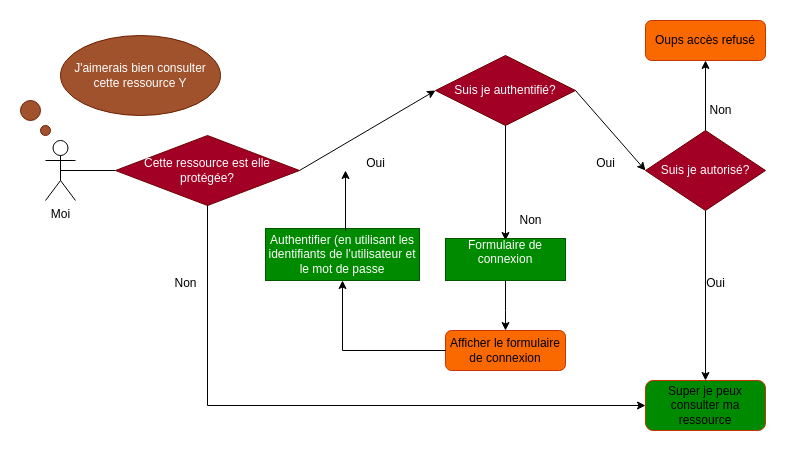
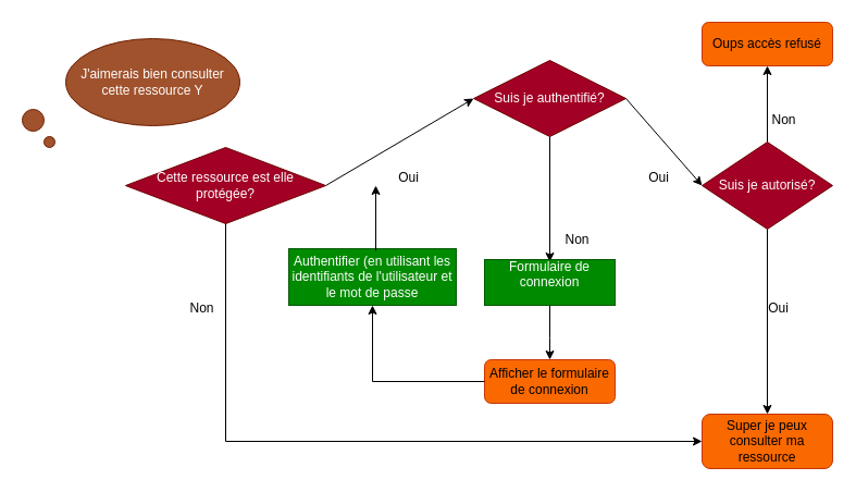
  <mxCell id="0" />
  <mxCell id="1" parent="0" />
  <mxCell id="2" value="Cette ressource est elle protégée?" style="rhombus;whiteSpace=wrap;html=1;fillColor=#a20025;strokeColor=#6F0000;fontColor=#ffffff;" vertex="1" parent="1"><mxGeometry x="115" y="135" width="184" height="70" as="geometry" /></mxCell>
  <mxCell id="3" value="" style="endArrow=classic;html=1;rounded=0;exitX=1;exitY=0.5;exitDx=0;exitDy=0;entryX=0;entryY=0.5;entryDx=0;entryDy=0;" edge="1" parent="1" source="2" target="9"><mxGeometry width="50" height="50" relative="1" as="geometry"><mxPoint x="335" y="350" as="sourcePoint" /><mxPoint x="485" y="167.308" as="targetPoint" /></mxGeometry></mxCell>
- <mxCell id="4" value="Moi" style="shape=umlActor;verticalLabelPosition=bottom;verticalAlign=top;html=1;outlineConnect=0;" vertex="1" parent="1"><mxGeometry x="45" y="140" width="30" height="60" as="geometry" /></mxCell>
- <mxCell id="5" value="" style="endArrow=none;html=1;rounded=0;exitX=0.5;exitY=0.5;exitDx=0;exitDy=0;exitPerimeter=0;entryX=0;entryY=0.5;entryDx=0;entryDy=0;" edge="1" parent="1" source="4" target="2"><mxGeometry width="50" height="50" relative="1" as="geometry"><mxPoint x="335" y="350" as="sourcePoint" /><mxPoint x="385" y="300" as="targetPoint" /></mxGeometry></mxCell>
  <mxCell id="6" value="J'aimerais bien consulter cette ressource Y" style="ellipse;whiteSpace=wrap;html=1;fillColor=#a0522d;fontColor=#ffffff;strokeColor=#6D1F00;" vertex="1" parent="1"><mxGeometry x="60" y="35" width="160" height="80" as="geometry" /></mxCell>
  <mxCell id="7" value="" style="ellipse;whiteSpace=wrap;html=1;fillColor=#a0522d;fontColor=#ffffff;strokeColor=#6D1F00;" vertex="1" parent="1"><mxGeometry x="20" y="100" width="20" height="20" as="geometry" /></mxCell>
  <mxCell id="8" value="" style="ellipse;whiteSpace=wrap;html=1;aspect=fixed;" vertex="1" parent="1"><mxGeometry x="45" y="130" as="geometry" /></mxCell>
  <mxCell id="9" value="Suis je authentifié?" style="rhombus;whiteSpace=wrap;html=1;fillColor=#a20025;strokeColor=#6F0000;fontColor=#ffffff;" vertex="1" parent="1"><mxGeometry x="435" y="55" width="140" height="70" as="geometry" /></mxCell>
  <mxCell id="10" value="Oui" style="text;html=1;align=center;verticalAlign=middle;resizable=0;points=[];autosize=1;strokeColor=none;fillColor=none;" vertex="1" parent="1"><mxGeometry x="355" y="148" width="40" height="30" as="geometry" /></mxCell>
  <mxCell id="11" value="" style="endArrow=classic;html=1;rounded=0;exitX=0.5;exitY=1;exitDx=0;exitDy=0;entryX=0;entryY=0.5;entryDx=0;entryDy=0;" edge="1" parent="1" source="2" target="17"><mxGeometry width="50" height="50" relative="1" as="geometry"><mxPoint x="335" y="350" as="sourcePoint" /><mxPoint x="245" y="580" as="targetPoint" /><Array as="points"><mxPoint x="207" y="405" /></Array></mxGeometry></mxCell>
  <mxCell id="12" value="" style="endArrow=classic;html=1;rounded=0;exitX=0.5;exitY=1;exitDx=0;exitDy=0;" edge="1" parent="1" source="9"><mxGeometry width="50" height="50" relative="1" as="geometry"><mxPoint x="335" y="350" as="sourcePoint" /><mxPoint x="505" y="240" as="targetPoint" /></mxGeometry></mxCell>
  <mxCell id="13" value="" style="endArrow=classic;html=1;rounded=0;exitX=1;exitY=0.5;exitDx=0;exitDy=0;" edge="1" parent="1" source="9"><mxGeometry width="50" height="50" relative="1" as="geometry"><mxPoint x="335" y="350" as="sourcePoint" /><mxPoint x="645" y="170" as="targetPoint" /></mxGeometry></mxCell>
  <mxCell id="14" value="Oui" style="text;html=1;align=center;verticalAlign=middle;resizable=0;points=[];autosize=1;strokeColor=none;fillColor=none;" vertex="1" parent="1"><mxGeometry x="585" y="148" width="40" height="30" as="geometry" /></mxCell>
  <mxCell id="15" value="Suis je autorisé?" style="rhombus;whiteSpace=wrap;html=1;fillColor=#a20025;strokeColor=#6F0000;fontColor=#ffffff;" vertex="1" parent="1"><mxGeometry x="645" y="130" width="120" height="80" as="geometry" /></mxCell>
  <mxCell id="16" value="" style="endArrow=classic;html=1;rounded=0;exitX=0.5;exitY=1;exitDx=0;exitDy=0;" edge="1" parent="1" source="15" target="17"><mxGeometry width="50" height="50" relative="1" as="geometry"><mxPoint x="335" y="350" as="sourcePoint" /><mxPoint x="705" y="400" as="targetPoint" /></mxGeometry></mxCell>
- <mxCell id="17" value="Super je peux consulter ma ressource" style="rounded=1;whiteSpace=wrap;html=1;fillColor=#008a00;strokeColor=#C73500;fontColor=#000000;" vertex="1" parent="1"><mxGeometry x="645" y="380" width="120" height="50" as="geometry" /></mxCell>
+ <mxCell id="17" value="Super je peux consulter ma ressource" style="rounded=1;whiteSpace=wrap;html=1;fillColor=#fa6800;strokeColor=#C73500;fontColor=#000000;" vertex="1" parent="1"><mxGeometry x="645" y="380" width="120" height="50" as="geometry" /></mxCell>
  <mxCell id="18" value="Oui" style="text;html=1;align=center;verticalAlign=middle;resizable=0;points=[];autosize=1;strokeColor=none;fillColor=none;" vertex="1" parent="1"><mxGeometry x="695" y="268" width="40" height="30" as="geometry" /></mxCell>
  <mxCell id="19" value="" style="endArrow=classic;html=1;rounded=0;exitX=0.5;exitY=0;exitDx=0;exitDy=0;" edge="1" parent="1" source="15"><mxGeometry width="50" height="50" relative="1" as="geometry"><mxPoint x="705" y="120" as="sourcePoint" /><mxPoint x="705" y="60" as="targetPoint" /></mxGeometry></mxCell>
  <mxCell id="20" value="Oups accès refusé" style="rounded=1;whiteSpace=wrap;html=1;fillColor=#fa6800;strokeColor=#C73500;fontColor=#000000;" vertex="1" parent="1"><mxGeometry x="645" y="20" width="120" height="40" as="geometry" /></mxCell>
  <mxCell id="21" value="Non" style="text;html=1;align=center;verticalAlign=middle;resizable=0;points=[];autosize=1;strokeColor=none;fillColor=none;" vertex="1" parent="1"><mxGeometry x="695" y="95" width="50" height="30" as="geometry" /></mxCell>
  <mxCell id="22" value="" style="endArrow=classic;html=1;rounded=0;exitX=0.5;exitY=1;exitDx=0;exitDy=0;entryX=0.5;entryY=0;entryDx=0;entryDy=0;" edge="1" parent="1" source="23"><mxGeometry width="50" height="50" relative="1" as="geometry"><mxPoint x="505" y="280" as="sourcePoint" /><mxPoint x="505" y="330" as="targetPoint" /><Array as="points"><mxPoint x="505" y="310" /></Array></mxGeometry></mxCell>
  <mxCell id="23" value="&#10;Formulaire de connexion&#10;&#10;" style="rounded=0;whiteSpace=wrap;html=1;fillColor=#008a00;fontColor=#ffffff;strokeColor=#005700;" vertex="1" parent="1"><mxGeometry x="445" y="238" width="120" height="42" as="geometry" /></mxCell>
  <mxCell id="24" value="Afficher le formulaire de connexion" style="rounded=1;whiteSpace=wrap;html=1;fillColor=#fa6800;strokeColor=#C73500;fontColor=#000000;" vertex="1" parent="1"><mxGeometry x="445" y="330" width="120" height="40" as="geometry" /></mxCell>
  <mxCell id="25" value="Authentifier (en utilisant les identifiants de l'utilisateur et le mot de passe" style="rounded=0;whiteSpace=wrap;html=1;fillColor=#008a00;fontColor=#ffffff;strokeColor=#005700;" vertex="1" parent="1"><mxGeometry x="265" y="228" width="154" height="52" as="geometry" /></mxCell>
  <mxCell id="26" value="" style="endArrow=classic;html=1;rounded=0;entryX=0.5;entryY=1;entryDx=0;entryDy=0;exitX=0;exitY=0.5;exitDx=0;exitDy=0;" edge="1" parent="1" source="24" target="25"><mxGeometry width="50" height="50" relative="1" as="geometry"><mxPoint x="325" y="380" as="sourcePoint" /><mxPoint x="385" y="300" as="targetPoint" /><Array as="points"><mxPoint x="342" y="350" /></Array></mxGeometry></mxCell>
  <mxCell id="27" value="" style="endArrow=classic;html=1;rounded=0;" edge="1" parent="1"><mxGeometry width="50" height="50" relative="1" as="geometry"><mxPoint x="345" y="230" as="sourcePoint" /><mxPoint x="345" y="170" as="targetPoint" /></mxGeometry></mxCell>
  <mxCell id="28" value="Non" style="text;html=1;align=center;verticalAlign=middle;resizable=0;points=[];autosize=1;strokeColor=none;fillColor=none;" vertex="1" parent="1"><mxGeometry x="160" y="268" width="50" height="30" as="geometry" /></mxCell>
  <mxCell id="29" value="Non" style="text;html=1;align=center;verticalAlign=middle;resizable=0;points=[];autosize=1;strokeColor=none;fillColor=none;" vertex="1" parent="1"><mxGeometry x="505" y="205" width="50" height="30" as="geometry" /></mxCell>
  <mxCell id="30" value="" style="ellipse;whiteSpace=wrap;html=1;fillColor=#a0522d;fontColor=#ffffff;strokeColor=#6D1F00;" vertex="1" parent="1"><mxGeometry x="40" y="125" width="10" height="10" as="geometry" /></mxCell>
